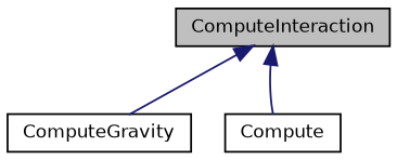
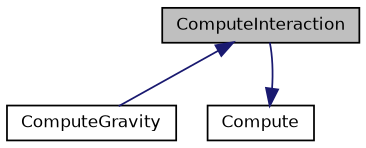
  digraph {
    node [color=black fillcolor=white fontname=Helvetica fontsize=10 shape=record style=filled]
    edge [color=midnightblue dir=back fontname=Helvetica fontsize=10 labelfontname=Helvetica labelfontsize=10 style=solid]
    n1 [fillcolor=grey75 fontcolor=black height=0.2 label=ComputeInteraction width=0.4]
    n2 [height=0.2 label=ComputeGravity width=0.4]
    n3 [height=0.2 label=Compute width=0.4]
    n1 -> n2
-   n1 -> n3
+   n3 -> n1
  }
